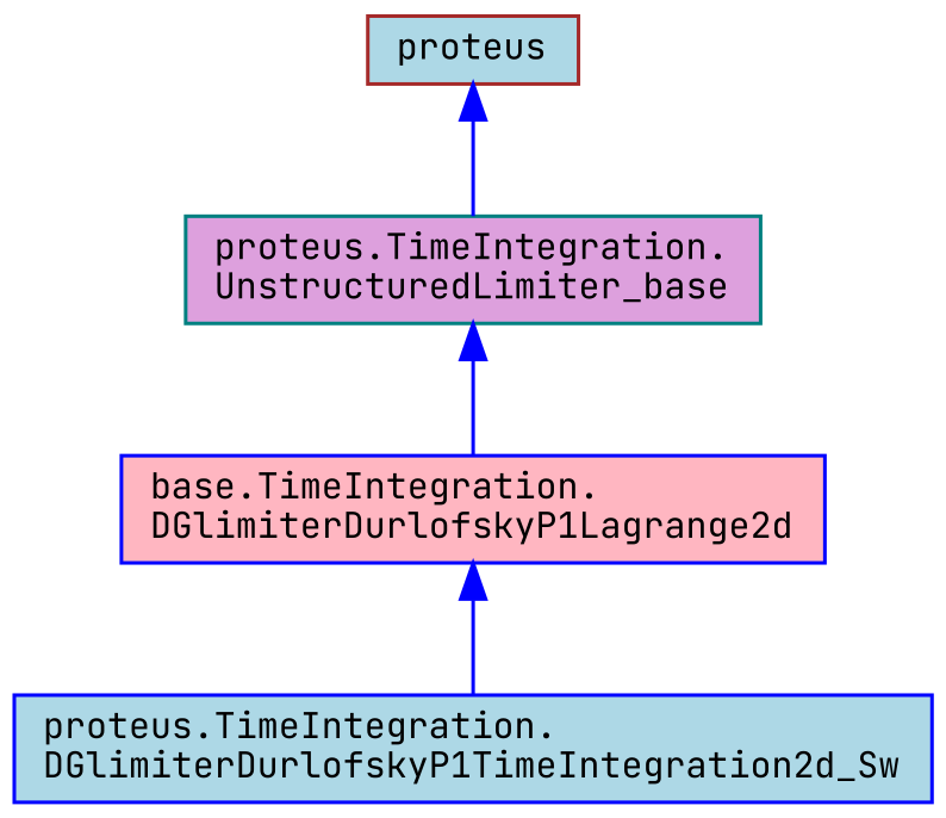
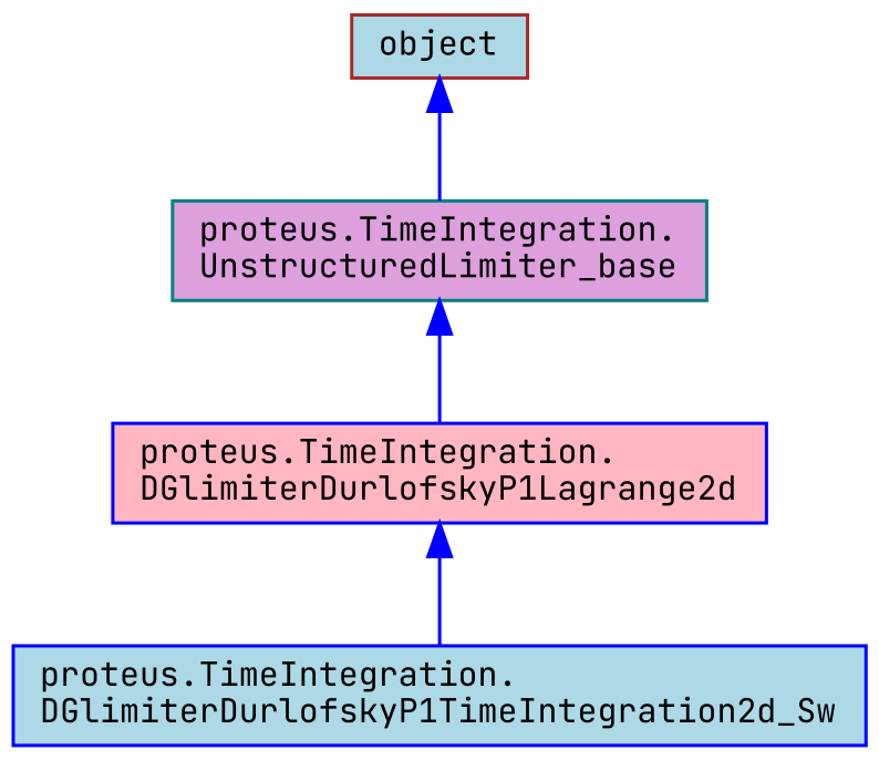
  digraph {
    fontname="JetBrains Mono"
    node [color=blue fillcolor=lightblue fontname="JetBrains Mono" fontsize=10 shape=record style=filled]
    edge [color=blue dir=back fontname="JetBrains Mono" fontsize=10 labelfontname=Helvetica labelfontsize=10 style=solid]
-   n1 [fillcolor=lightpink fontcolor=black height=0.2 label="base.TimeIntegration.\lDGlimiterDurlofskyP1Lagrange2d" width=0.4]
+   n1 [fillcolor=lightpink fontcolor=black height=0.2 label="proteus.TimeIntegration.\lDGlimiterDurlofskyP1Lagrange2d" width=0.4]
    n2 [height=0.2 label="proteus.TimeIntegration.\lDGlimiterDurlofskyP1TimeIntegration2d_Sw" width=0.4]
    n3 [color=teal fillcolor=plum height=0.2 label="proteus.TimeIntegration.\lUnstructuredLimiter_base" width=0.4]
-   n4 [color=brown height=0.2 label=proteus width=0.4]
+   n4 [color=brown height=0.2 label=object width=0.4]
    n1 -> n2
    n3 -> n1
    n4 -> n3
  }
